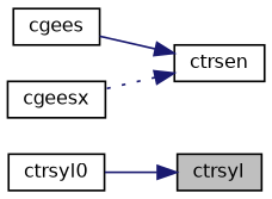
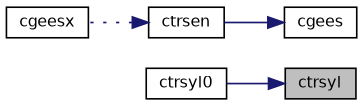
  digraph {
    rankdir=RL
    node [color=black fillcolor=white fontname=Helvetica fontsize=10 shape=record style=filled]
    edge [color=midnightblue dir=back fontname=Helvetica fontsize=10 labelfontname=Helvetica labelfontsize=10 style=solid]
    n1 [fillcolor=grey75 fontcolor=black height=0.2 label=ctrsyl width=0.4]
    n2 [height=0.2 label=ctrsyl0 width=0.4]
    n3 [height=0.2 label=ctrsen width=0.4]
    n4 [height=0.2 label=cgees width=0.4]
    n5 [height=0.2 label=cgeesx width=0.4]
    n1 -> n2
-   n3 -> n4
+   n4 -> n3
    n3 -> n5 [style=dotted]
  }
